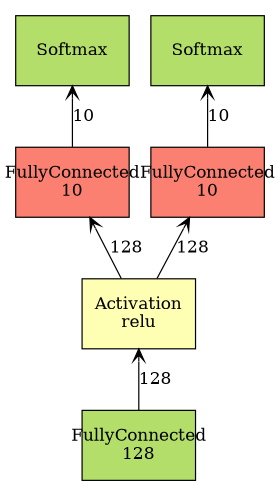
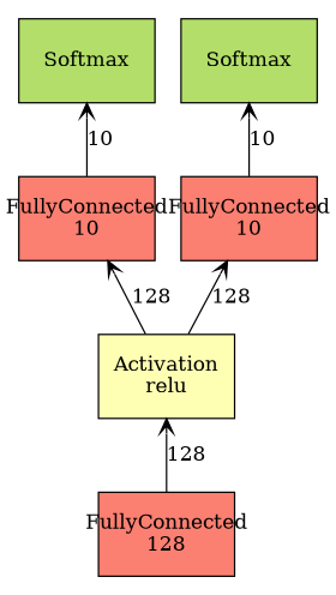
  digraph {
    node [fillcolor="#fb8072" fixedsize=true shape=box style=filled]
    edge [arrowtail=open dir=back]
-   n1 [fillcolor="#b3de69" height=0.8034 label="FullyConnected\n128" width=1.3]
+   n1 [height=0.8034 label="FullyConnected\n128" width=1.3]
    n2 [fillcolor="#ffffb3" height=0.8034 label="Activation\nrelu" width=1.3]
    n3 [height=0.8034 label="FullyConnected\n10" width=1.3]
    n4 [fillcolor="#b3de69" height=0.8034 label=Softmax width=1.3]
    n5 [height=0.8034 label="FullyConnected\n10" width=1.3]
    n6 [fillcolor="#b3de69" height=0.8034 label=Softmax width=1.3]
    n2 -> n1 [label=128]
    n3 -> n2 [label=128]
    n4 -> n3 [label=10]
    n5 -> n2 [label=128]
    n6 -> n5 [label=10]
  }
